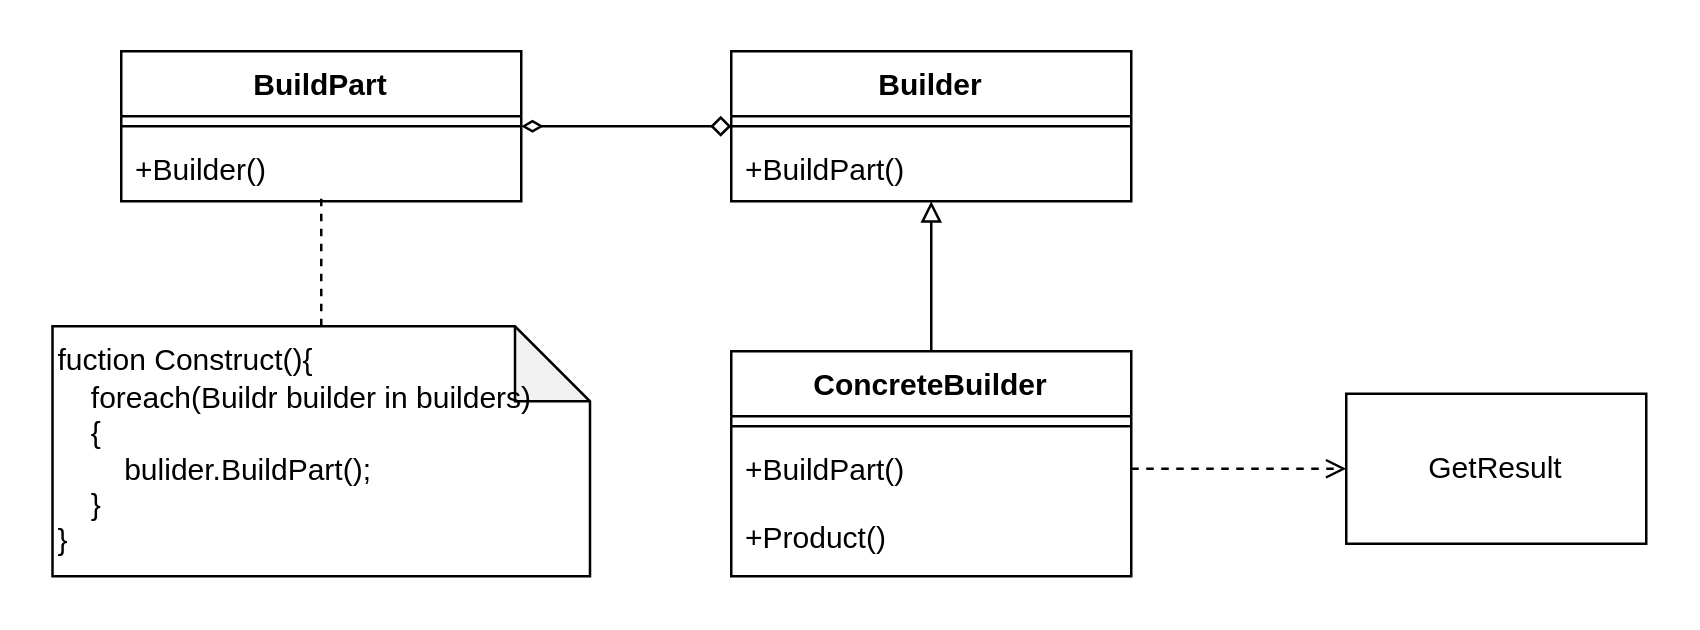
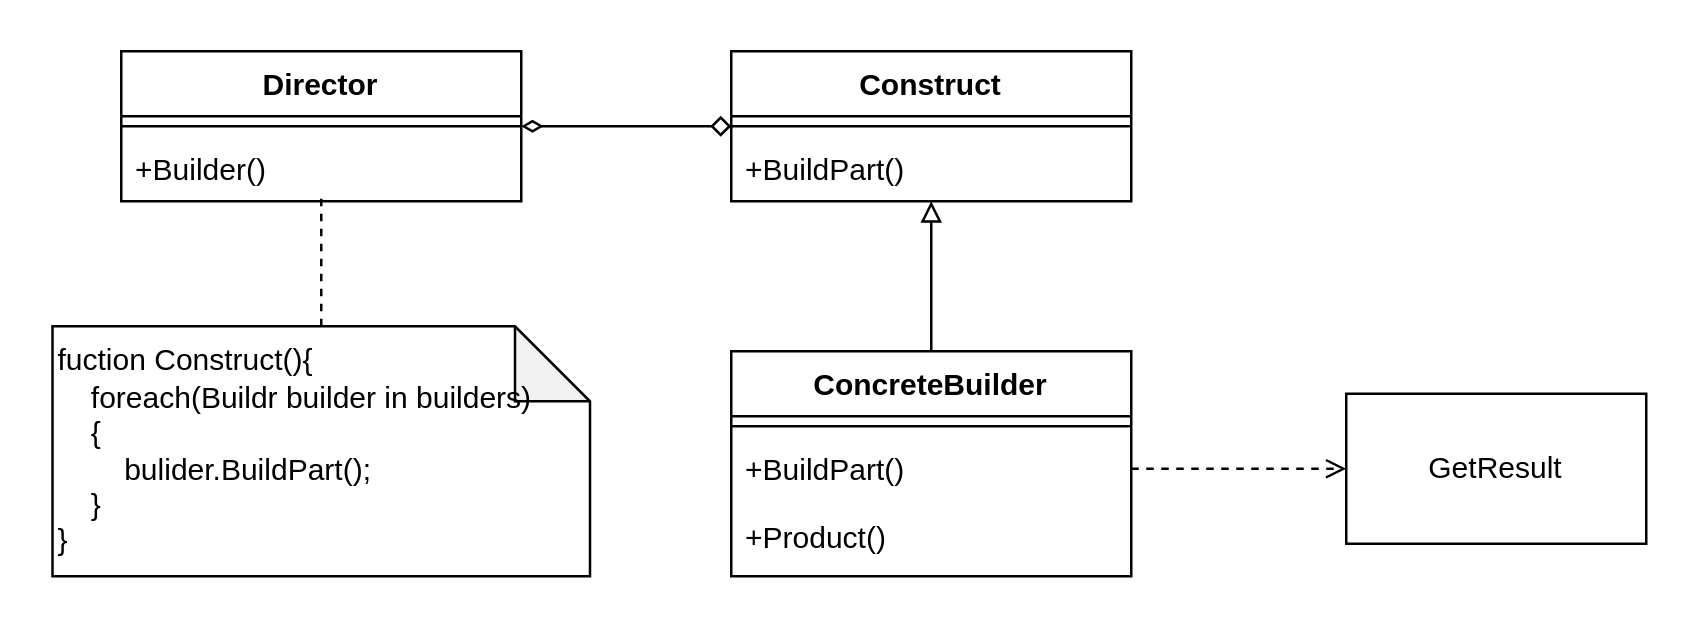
  <mxCell id="0" />
  <mxCell id="1" parent="0" />
- <mxCell id="2" value="Builder" style="swimlane;fontStyle=1;align=center;verticalAlign=top;childLayout=stackLayout;horizontal=1;startSize=26;horizontalStack=0;resizeParent=1;resizeParentMax=0;resizeLast=0;collapsible=1;marginBottom=0;whiteSpace=wrap;html=1;" vertex="1" parent="1"><mxGeometry x="292" y="20" width="160" height="60" as="geometry" /></mxCell>
+ <mxCell id="2" value="Construct" style="swimlane;fontStyle=1;align=center;verticalAlign=top;childLayout=stackLayout;horizontal=1;startSize=26;horizontalStack=0;resizeParent=1;resizeParentMax=0;resizeLast=0;collapsible=1;marginBottom=0;whiteSpace=wrap;html=1;" vertex="1" parent="1"><mxGeometry x="292" y="20" width="160" height="60" as="geometry" /></mxCell>
  <mxCell id="3" value="" style="line;strokeWidth=1;fillColor=none;align=left;verticalAlign=middle;spacingTop=-1;spacingLeft=3;spacingRight=3;rotatable=0;labelPosition=right;points=[];portConstraint=eastwest;strokeColor=inherit;" vertex="1" parent="2"><mxGeometry y="26" width="160" height="8" as="geometry" /></mxCell>
  <mxCell id="4" value="+BuildPart()" style="text;strokeColor=none;fillColor=none;align=left;verticalAlign=top;spacingLeft=4;spacingRight=4;overflow=hidden;rotatable=0;points=[[0,0.5],[1,0.5]];portConstraint=eastwest;whiteSpace=wrap;html=1;" vertex="1" parent="2"><mxGeometry y="34" width="160" height="26" as="geometry" /></mxCell>
  <mxCell id="5" style="edgeStyle=none;rounded=0;orthogonalLoop=1;jettySize=auto;html=1;exitX=0.5;exitY=0;exitDx=0;exitDy=0;endArrow=block;endFill=0;" edge="1" parent="1" source="6" target="4"><mxGeometry relative="1" as="geometry" /></mxCell>
  <mxCell id="6" value="ConcreteBuilder" style="swimlane;fontStyle=1;align=center;verticalAlign=top;childLayout=stackLayout;horizontal=1;startSize=26;horizontalStack=0;resizeParent=1;resizeParentMax=0;resizeLast=0;collapsible=1;marginBottom=0;whiteSpace=wrap;html=1;" vertex="1" parent="1"><mxGeometry x="292" y="140" width="160" height="90" as="geometry" /></mxCell>
  <mxCell id="7" value="" style="line;strokeWidth=1;fillColor=none;align=left;verticalAlign=middle;spacingTop=-1;spacingLeft=3;spacingRight=3;rotatable=0;labelPosition=right;points=[];portConstraint=eastwest;strokeColor=inherit;" vertex="1" parent="6"><mxGeometry y="26" width="160" height="8" as="geometry" /></mxCell>
  <mxCell id="8" value="+BuildPart()" style="text;strokeColor=none;fillColor=none;align=left;verticalAlign=top;spacingLeft=4;spacingRight=4;overflow=hidden;rotatable=0;points=[[0,0.5],[1,0.5]];portConstraint=eastwest;whiteSpace=wrap;html=1;" vertex="1" parent="6"><mxGeometry y="34" width="160" height="26" as="geometry" /></mxCell>
  <mxCell id="9" value="+Product()" style="text;html=1;strokeColor=none;fillColor=none;align=left;verticalAlign=middle;whiteSpace=wrap;rounded=0;spacingLeft=4;spacingRight=4;" vertex="1" parent="6"><mxGeometry y="60" width="160" height="30" as="geometry" /></mxCell>
  <mxCell id="10" style="edgeStyle=none;rounded=0;orthogonalLoop=1;jettySize=auto;html=1;exitX=1;exitY=0.5;exitDx=0;exitDy=0;entryX=0;entryY=0.5;entryDx=0;entryDy=0;endArrow=diamond;endFill=0;startArrow=diamondThin;startFill=0;" edge="1" parent="1" source="11" target="2"><mxGeometry relative="1" as="geometry" /></mxCell>
- <mxCell id="11" value="BuildPart" style="swimlane;fontStyle=1;align=center;verticalAlign=top;childLayout=stackLayout;horizontal=1;startSize=26;horizontalStack=0;resizeParent=1;resizeParentMax=0;resizeLast=0;collapsible=1;marginBottom=0;whiteSpace=wrap;html=1;" vertex="1" parent="1"><mxGeometry x="48" y="20" width="160" height="60" as="geometry" /></mxCell>
+ <mxCell id="11" value="Director" style="swimlane;fontStyle=1;align=center;verticalAlign=top;childLayout=stackLayout;horizontal=1;startSize=26;horizontalStack=0;resizeParent=1;resizeParentMax=0;resizeLast=0;collapsible=1;marginBottom=0;whiteSpace=wrap;html=1;" vertex="1" parent="1"><mxGeometry x="48" y="20" width="160" height="60" as="geometry" /></mxCell>
  <mxCell id="12" value="" style="line;strokeWidth=1;fillColor=none;align=left;verticalAlign=middle;spacingTop=-1;spacingLeft=3;spacingRight=3;rotatable=0;labelPosition=right;points=[];portConstraint=eastwest;strokeColor=inherit;" vertex="1" parent="11"><mxGeometry y="26" width="160" height="8" as="geometry" /></mxCell>
  <mxCell id="13" value="+Builder()" style="text;strokeColor=none;fillColor=none;align=left;verticalAlign=top;spacingLeft=4;spacingRight=4;overflow=hidden;rotatable=0;points=[[0,0.5],[1,0.5]];portConstraint=eastwest;whiteSpace=wrap;html=1;" vertex="1" parent="11"><mxGeometry y="34" width="160" height="26" as="geometry" /></mxCell>
  <mxCell id="14" value="GetResult" style="rounded=0;whiteSpace=wrap;html=1;" vertex="1" parent="1"><mxGeometry x="538" y="157" width="120" height="60" as="geometry" /></mxCell>
  <mxCell id="15" style="edgeStyle=none;rounded=0;orthogonalLoop=1;jettySize=auto;html=1;exitX=1;exitY=0.5;exitDx=0;exitDy=0;entryX=0;entryY=0.5;entryDx=0;entryDy=0;dashed=1;endArrow=open;endFill=0;" edge="1" parent="1" source="8" target="14"><mxGeometry relative="1" as="geometry" /></mxCell>
  <mxCell id="16" value="fuction Construct(){&lt;br&gt;&amp;nbsp; &amp;nbsp; foreach(Buildr builder in builders)&lt;br&gt;&amp;nbsp; &amp;nbsp; {&lt;br&gt;&amp;nbsp; &amp;nbsp; &amp;nbsp; &amp;nbsp; bulider.BuildPart();&lt;br&gt;&amp;nbsp; &amp;nbsp; }&lt;br&gt;}" style="shape=note;whiteSpace=wrap;html=1;backgroundOutline=1;darkOpacity=0.05;align=left;" vertex="1" parent="1"><mxGeometry x="20.5" y="130" width="215" height="100" as="geometry" /></mxCell>
  <mxCell id="17" style="edgeStyle=none;rounded=0;orthogonalLoop=1;jettySize=auto;html=1;entryX=0.5;entryY=0.962;entryDx=0;entryDy=0;entryPerimeter=0;dashed=1;endArrow=none;endFill=0;" edge="1" parent="1" source="16" target="13"><mxGeometry relative="1" as="geometry" /></mxCell>
